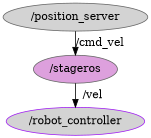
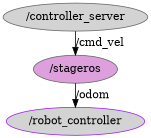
  digraph {
    compound=True
    fontname="DejaVu Serif"
    rank=same
    rankdir=TB
    ranksep=0.2
    node [color=gray40 fillcolor=lightgrey fontname="DejaVu Serif" shape=ellipse style=filled]
    edge [fontname="DejaVu Serif" penwidth=1]
    n1 [color=purple height=0.5 label="/robot_controller" width=2.4734]
    n2 [fillcolor=plum height=0.5 label="/stageros" width=1.4985]
-   n3 [height=0.5 label="/position_server" width=2.3651]
-   n2 -> n1 [label="/vel"]
+   n3 [height=0.5 label="/controller_server" width=2.3651]
+   n2 -> n1 [label="/odom"]
    n3 -> n2 [label="/cmd_vel"]
  }
